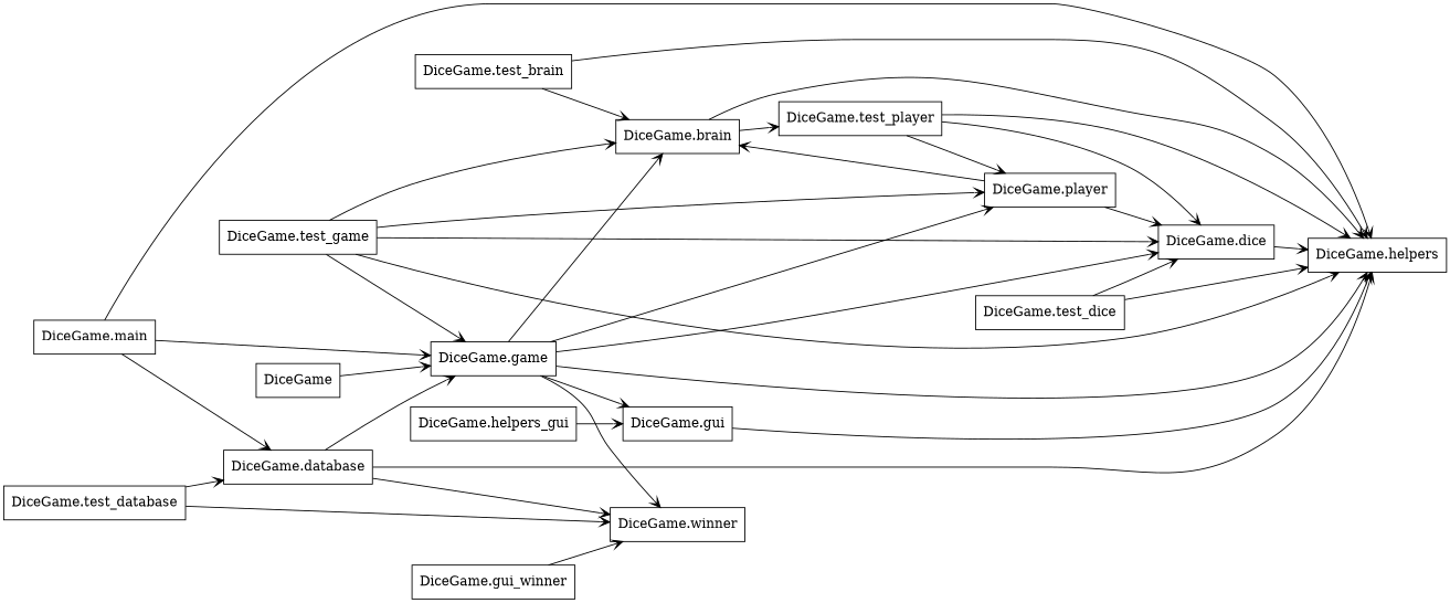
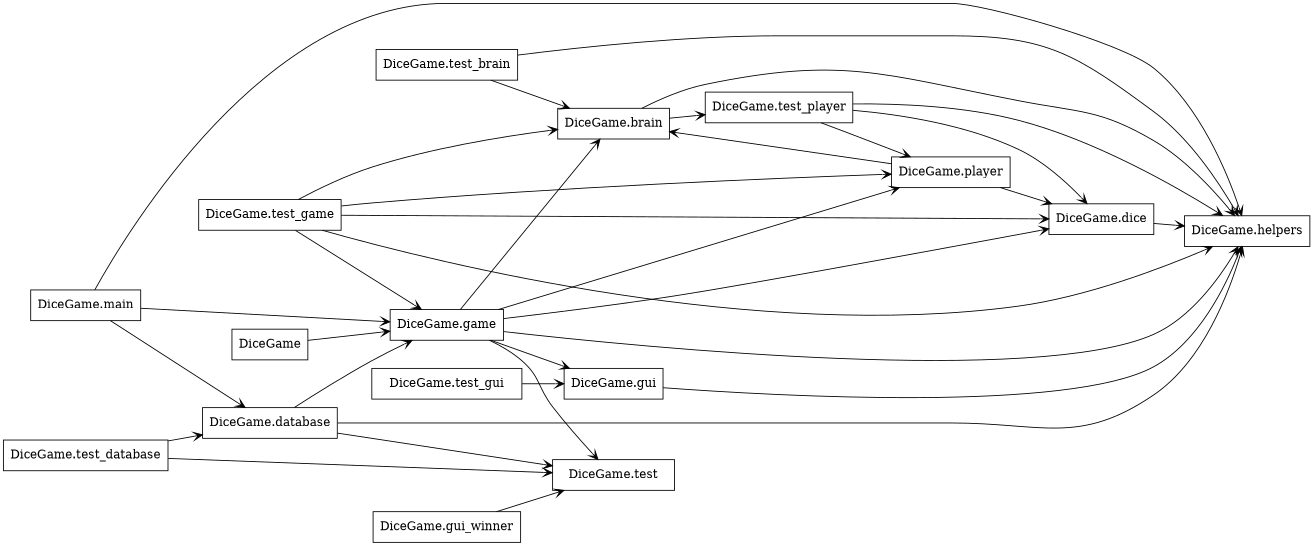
  digraph {
    rankdir=LR
    node [color=black shape=box style=solid]
    edge [arrowhead=open arrowtail=none]
    n1 [label=DiceGame]
    n2 [label="DiceGame.game"]
    n3 [label="DiceGame.brain"]
    n4 [label="DiceGame.helpers"]
    n5 [label="DiceGame.test_player"]
    n6 [label="DiceGame.database"]
-   n7 [label="DiceGame.winner"]
+   n7 [label="DiceGame.test"]
    n8 [label="DiceGame.dice"]
    n9 [label="DiceGame.gui"]
    n10 [label="DiceGame.player"]
    n11 [label="DiceGame.main"]
    n12 [label="DiceGame.test_brain"]
    n13 [label="DiceGame.test_database"]
-   n14 [label="DiceGame.test_dice"]
    n15 [label="DiceGame.test_game"]
-   n16 [label="DiceGame.helpers_gui"]
+   n16 [label="DiceGame.test_gui"]
    n17 [label="DiceGame.gui_winner"]
    n1 -> n2
    n2 -> n3
    n2 -> n4
    n2 -> n7
    n2 -> n8
    n2 -> n9
    n2 -> n10
    n3 -> n4
    n3 -> n5
    n5 -> n4
    n5 -> n8
    n5 -> n10
    n6 -> n2
    n6 -> n4
    n6 -> n7
    n8 -> n4
    n9 -> n4
    n10 -> n3
    n10 -> n8
    n11 -> n2
    n11 -> n4
    n11 -> n6
    n12 -> n3
    n12 -> n4
    n13 -> n6
    n13 -> n7
-   n14 -> n4
-   n14 -> n8
    n15 -> n2
    n15 -> n3
    n15 -> n4
    n15 -> n8
    n15 -> n10
    n16 -> n9
    n17 -> n7
  }
